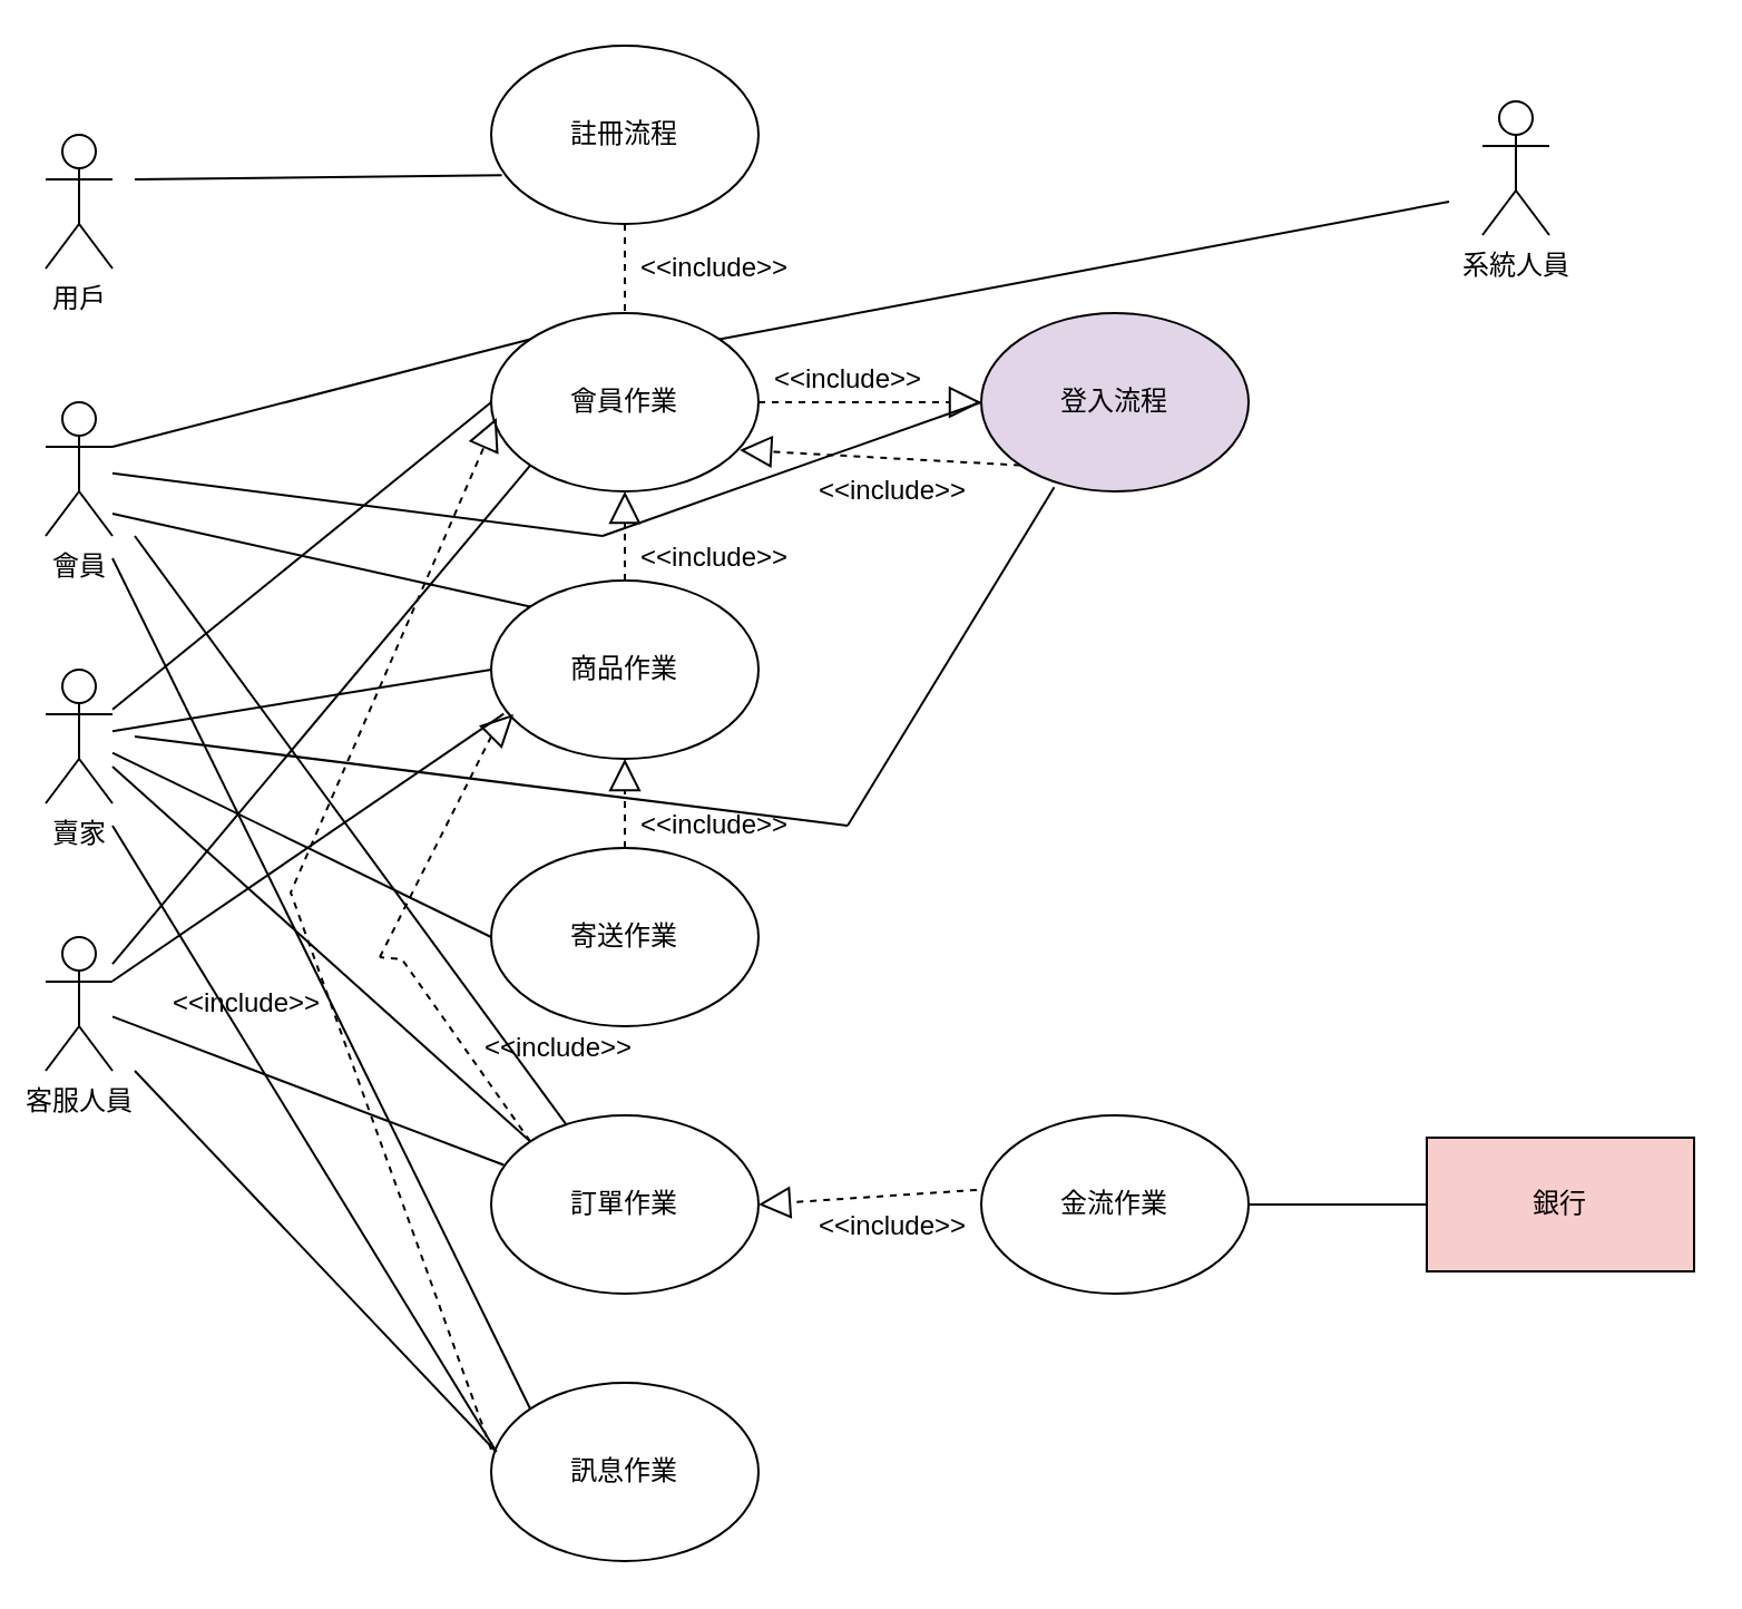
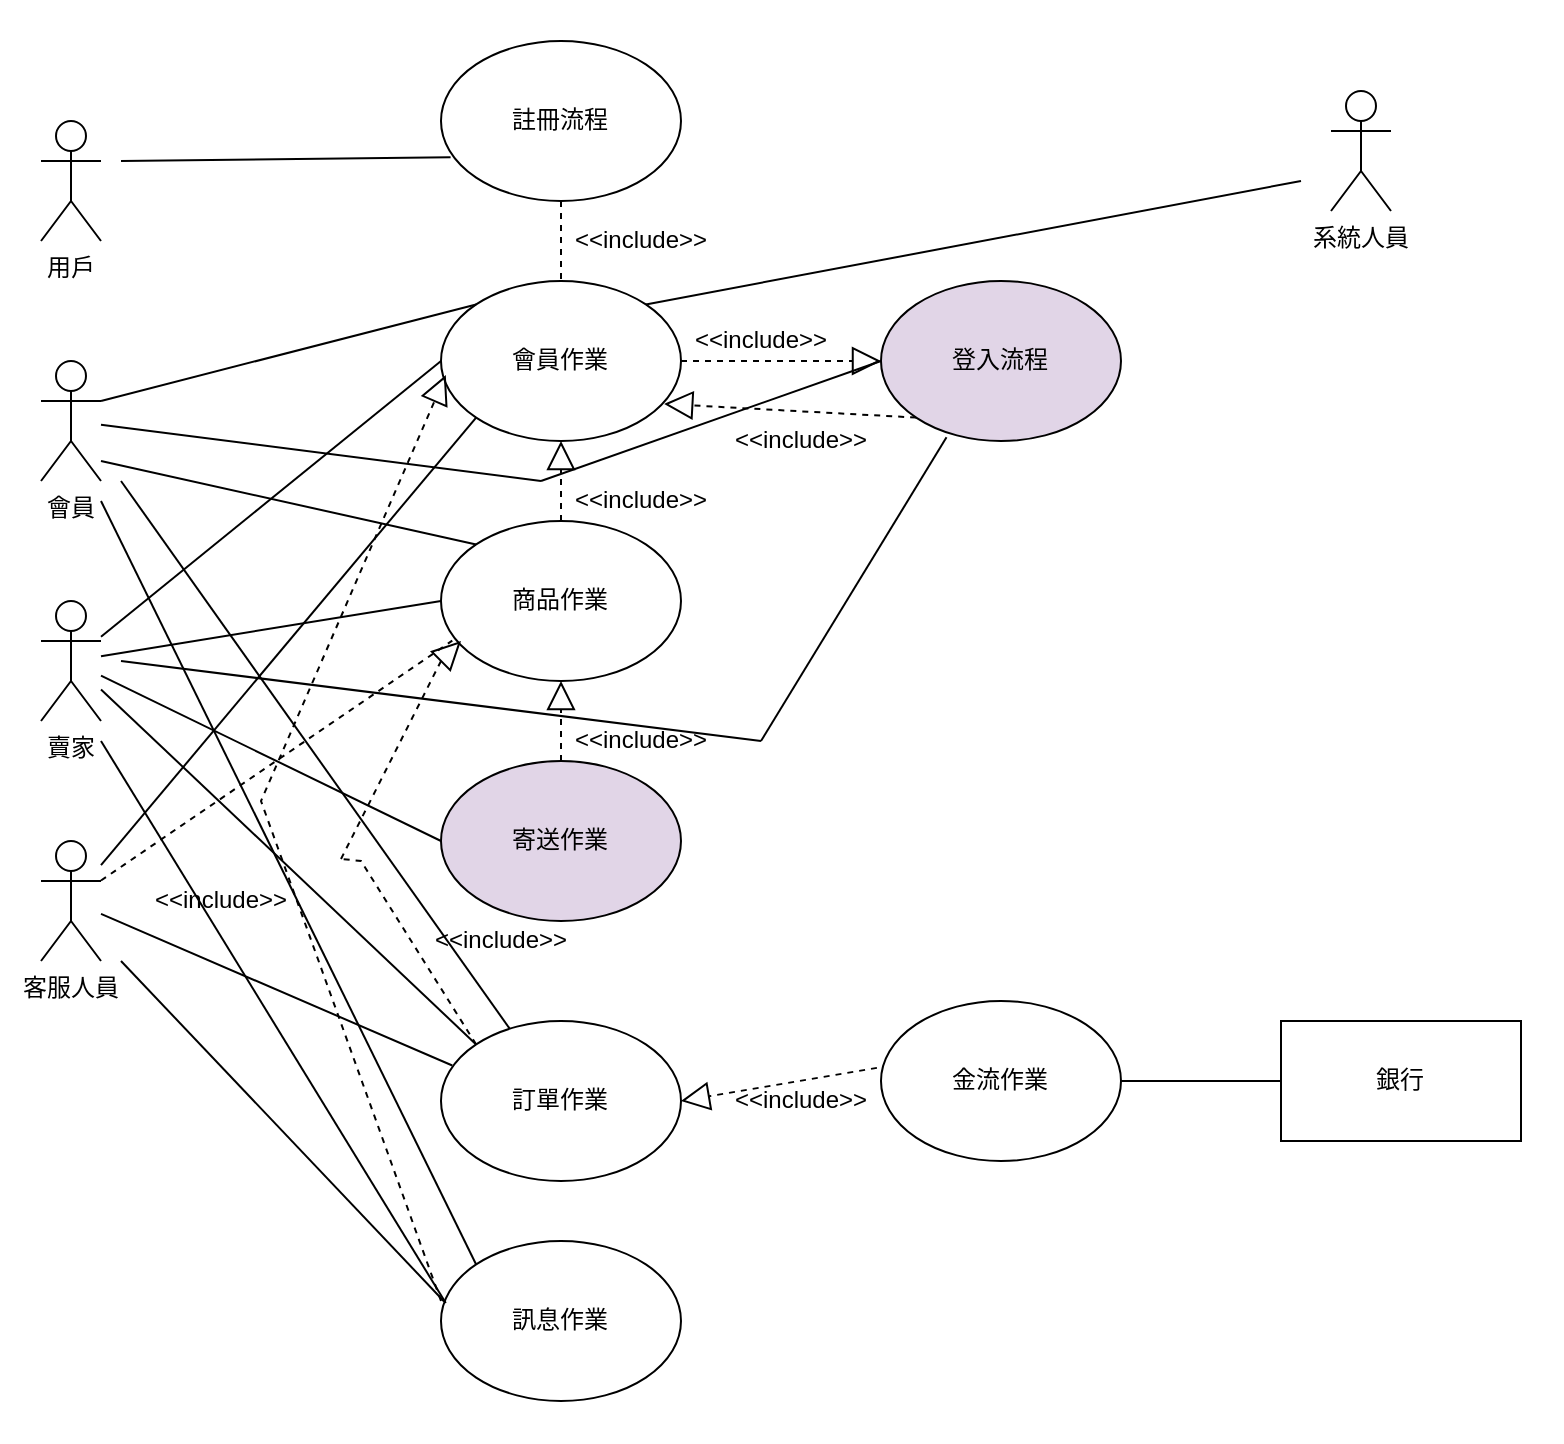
  <mxCell id="0" />
  <mxCell id="1" parent="0" />
  <mxCell id="2" value="用戶" style="shape=umlActor;verticalLabelPosition=bottom;verticalAlign=top;html=1;outlineConnect=0;" parent="1" vertex="1"><mxGeometry x="20" y="60" width="30" height="60" as="geometry" /></mxCell>
  <mxCell id="3" value="會員" style="shape=umlActor;verticalLabelPosition=bottom;verticalAlign=top;html=1;outlineConnect=0;" parent="1" vertex="1"><mxGeometry x="20" y="180" width="30" height="60" as="geometry" /></mxCell>
  <mxCell id="4" value="註冊流程" style="ellipse;whiteSpace=wrap;html=1;" parent="1" vertex="1"><mxGeometry x="220" width="120" height="80" as="geometry" y="20" /></mxCell>
  <mxCell id="5" value="會員作業" style="ellipse;whiteSpace=wrap;html=1;" parent="1" vertex="1"><mxGeometry x="220" y="140" width="120" height="80" as="geometry" /></mxCell>
  <mxCell id="6" value="商品作業" style="ellipse;whiteSpace=wrap;html=1;" parent="1" vertex="1"><mxGeometry x="220" y="260" width="120" height="80" as="geometry" /></mxCell>
- <mxCell id="7" value="寄送作業" style="ellipse;whiteSpace=wrap;html=1;" parent="1" vertex="1"><mxGeometry x="220" y="380" width="120" height="80" as="geometry" /></mxCell>
- <mxCell id="8" value="訂單作業" style="ellipse;whiteSpace=wrap;html=1;" parent="1" vertex="1"><mxGeometry x="220" y="500" width="120" height="80" as="geometry" /></mxCell>
+ <mxCell id="7" value="寄送作業" style="ellipse;whiteSpace=wrap;html=1;fillColor=#e1d5e7;" parent="1" vertex="1"><mxGeometry x="220" y="380" width="120" height="80" as="geometry" /></mxCell>
+ <mxCell id="8" value="訂單作業" style="ellipse;whiteSpace=wrap;html=1;" parent="1" vertex="1"><mxGeometry x="220" y="510" width="120" height="80" as="geometry" /></mxCell>
  <mxCell id="9" value="訊息作業" style="ellipse;whiteSpace=wrap;html=1;" parent="1" vertex="1"><mxGeometry x="220" y="620" width="120" height="80" as="geometry" /></mxCell>
  <mxCell id="10" value="" style="endArrow=none;html=1;rounded=0;exitX=0.04;exitY=0.727;exitDx=0;exitDy=0;exitPerimeter=0;" parent="1" source="4" edge="1"><mxGeometry width="50" height="50" relative="1" as="geometry"><mxPoint x="390" y="360" as="sourcePoint" /><mxPoint x="60" y="80" as="targetPoint" /></mxGeometry></mxCell>
  <mxCell id="11" value="金流作業" style="ellipse;whiteSpace=wrap;html=1;" vertex="1" parent="1"><mxGeometry x="440" y="500" width="120" height="80" as="geometry" /></mxCell>
  <mxCell id="12" value="登入流程" style="ellipse;whiteSpace=wrap;html=1;fillColor=#e1d5e7;" vertex="1" parent="1"><mxGeometry x="440" y="140" width="120" height="80" as="geometry" /></mxCell>
  <mxCell id="13" value="賣家" style="shape=umlActor;verticalLabelPosition=bottom;verticalAlign=top;html=1;outlineConnect=0;" vertex="1" parent="1"><mxGeometry x="20" y="300" width="30" height="60" as="geometry" /></mxCell>
  <mxCell id="14" value="客服人員" style="shape=umlActor;verticalLabelPosition=bottom;verticalAlign=top;html=1;outlineConnect=0;" vertex="1" parent="1"><mxGeometry x="20" y="420" width="30" height="60" as="geometry" /></mxCell>
  <mxCell id="15" value="" style="endArrow=none;html=1;rounded=0;exitX=1;exitY=0.333;exitDx=0;exitDy=0;exitPerimeter=0;entryX=0;entryY=0;entryDx=0;entryDy=0;" edge="1" parent="1" source="3" target="5"><mxGeometry width="50" height="50" relative="1" as="geometry"><mxPoint x="340" y="270" as="sourcePoint" /><mxPoint x="390" y="220" as="targetPoint" /></mxGeometry></mxCell>
  <mxCell id="16" value="" style="endArrow=none;html=1;rounded=0;" edge="1" parent="1" source="3"><mxGeometry width="50" height="50" relative="1" as="geometry"><mxPoint x="340" y="270" as="sourcePoint" /><mxPoint x="270" y="240" as="targetPoint" /></mxGeometry></mxCell>
  <mxCell id="17" value="" style="endArrow=none;html=1;rounded=0;entryX=0;entryY=0.5;entryDx=0;entryDy=0;" edge="1" parent="1" target="12"><mxGeometry width="50" height="50" relative="1" as="geometry"><mxPoint x="270" y="240" as="sourcePoint" /><mxPoint x="390" y="220" as="targetPoint" /></mxGeometry></mxCell>
  <mxCell id="18" value="" style="endArrow=none;html=1;rounded=0;entryX=0;entryY=0;entryDx=0;entryDy=0;" edge="1" parent="1" target="6"><mxGeometry width="50" height="50" relative="1" as="geometry"><mxPoint x="50" y="230" as="sourcePoint" /><mxPoint x="390" y="220" as="targetPoint" /></mxGeometry></mxCell>
  <mxCell id="19" value="" style="endArrow=none;html=1;rounded=0;" edge="1" parent="1" source="8"><mxGeometry width="50" height="50" relative="1" as="geometry"><mxPoint x="340" y="270" as="sourcePoint" /><mxPoint x="60" y="240" as="targetPoint" /></mxGeometry></mxCell>
  <mxCell id="20" value="" style="endArrow=none;html=1;rounded=0;exitX=0;exitY=0;exitDx=0;exitDy=0;" edge="1" parent="1" source="9"><mxGeometry width="50" height="50" relative="1" as="geometry"><mxPoint x="340" y="440" as="sourcePoint" /><mxPoint x="50" y="250" as="targetPoint" /></mxGeometry></mxCell>
  <mxCell id="21" value="" style="endArrow=none;html=1;rounded=0;entryX=0;entryY=0.5;entryDx=0;entryDy=0;" edge="1" parent="1" source="13" target="5"><mxGeometry width="50" height="50" relative="1" as="geometry"><mxPoint x="340" y="440" as="sourcePoint" /><mxPoint x="390" y="390" as="targetPoint" /></mxGeometry></mxCell>
  <mxCell id="22" value="" style="endArrow=none;html=1;rounded=0;entryX=0;entryY=0.5;entryDx=0;entryDy=0;" edge="1" parent="1" source="13" target="6"><mxGeometry width="50" height="50" relative="1" as="geometry"><mxPoint x="340" y="380" as="sourcePoint" /><mxPoint x="390" y="330" as="targetPoint" /></mxGeometry></mxCell>
  <mxCell id="23" value="" style="endArrow=none;html=1;rounded=0;exitX=0;exitY=0.5;exitDx=0;exitDy=0;" edge="1" parent="1" source="7" target="13"><mxGeometry width="50" height="50" relative="1" as="geometry"><mxPoint x="340" y="380" as="sourcePoint" /><mxPoint x="390" y="330" as="targetPoint" /></mxGeometry></mxCell>
  <mxCell id="24" value="" style="endArrow=none;html=1;rounded=0;exitX=0;exitY=0;exitDx=0;exitDy=0;" edge="1" parent="1" source="8" target="13"><mxGeometry width="50" height="50" relative="1" as="geometry"><mxPoint x="340" y="380" as="sourcePoint" /><mxPoint x="390" y="330" as="targetPoint" /></mxGeometry></mxCell>
  <mxCell id="25" value="" style="endArrow=none;html=1;rounded=0;entryX=0.02;entryY=0.388;entryDx=0;entryDy=0;entryPerimeter=0;" edge="1" parent="1" target="9"><mxGeometry width="50" height="50" relative="1" as="geometry"><mxPoint x="50" y="370" as="sourcePoint" /><mxPoint x="390" y="330" as="targetPoint" /><Array as="points" /></mxGeometry></mxCell>
  <mxCell id="26" value="" style="endArrow=none;html=1;rounded=0;entryX=0;entryY=1;entryDx=0;entryDy=0;" edge="1" parent="1" source="14" target="5"><mxGeometry width="50" height="50" relative="1" as="geometry"><mxPoint x="340" y="460" as="sourcePoint" /><mxPoint x="390" y="410" as="targetPoint" /></mxGeometry></mxCell>
- <mxCell id="27" value="" style="endArrow=none;html=1;rounded=0;entryX=0.047;entryY=0.748;entryDx=0;entryDy=0;entryPerimeter=0;" edge="1" parent="1" source="14" target="6"><mxGeometry width="50" height="50" relative="1" as="geometry"><mxPoint x="340" y="460" as="sourcePoint" /><mxPoint x="390" y="410" as="targetPoint" /></mxGeometry></mxCell>
+ <mxCell id="27" value="" style="endArrow=none;html=1;rounded=0;entryX=0.047;entryY=0.748;entryDx=0;entryDy=0;entryPerimeter=0;dashed=1;" edge="1" parent="1" source="14" target="6"><mxGeometry width="50" height="50" relative="1" as="geometry"><mxPoint x="340" y="460" as="sourcePoint" /><mxPoint x="390" y="410" as="targetPoint" /></mxGeometry></mxCell>
  <mxCell id="28" value="" style="endArrow=none;html=1;rounded=0;entryX=0.047;entryY=0.278;entryDx=0;entryDy=0;entryPerimeter=0;" edge="1" parent="1" source="14" target="8"><mxGeometry width="50" height="50" relative="1" as="geometry"><mxPoint x="340" y="460" as="sourcePoint" /><mxPoint x="390" y="410" as="targetPoint" /></mxGeometry></mxCell>
  <mxCell id="29" value="" style="endArrow=none;html=1;rounded=0;exitX=0.013;exitY=0.378;exitDx=0;exitDy=0;exitPerimeter=0;" edge="1" parent="1" source="9"><mxGeometry width="50" height="50" relative="1" as="geometry"><mxPoint x="340" y="460" as="sourcePoint" /><mxPoint x="60" y="480" as="targetPoint" /></mxGeometry></mxCell>
  <mxCell id="30" value="" style="endArrow=none;html=1;rounded=0;" edge="1" parent="1"><mxGeometry width="50" height="50" relative="1" as="geometry"><mxPoint x="380" y="370" as="sourcePoint" /><mxPoint x="60" y="330" as="targetPoint" /></mxGeometry></mxCell>
  <mxCell id="31" value="" style="endArrow=none;html=1;rounded=0;entryX=0.273;entryY=0.977;entryDx=0;entryDy=0;entryPerimeter=0;" edge="1" parent="1" target="12"><mxGeometry width="50" height="50" relative="1" as="geometry"><mxPoint x="380" y="370" as="sourcePoint" /><mxPoint x="430" y="340" as="targetPoint" /></mxGeometry></mxCell>
  <mxCell id="32" value="系統人員" style="shape=umlActor;verticalLabelPosition=bottom;verticalAlign=top;html=1;outlineConnect=0;" vertex="1" parent="1"><mxGeometry x="665" y="45" width="30" height="60" as="geometry" /></mxCell>
  <mxCell id="33" value="" style="endArrow=none;html=1;rounded=0;exitX=1;exitY=0;exitDx=0;exitDy=0;" edge="1" parent="1" source="5"><mxGeometry width="50" height="50" relative="1" as="geometry"><mxPoint x="340" y="360" as="sourcePoint" /><mxPoint x="650" y="90" as="targetPoint" /></mxGeometry></mxCell>
  <mxCell id="34" value="" style="endArrow=block;dashed=1;endFill=0;endSize=12;html=1;rounded=0;entryX=0.02;entryY=0.588;entryDx=0;entryDy=0;entryPerimeter=0;" edge="1" parent="1" target="5"><mxGeometry width="160" relative="1" as="geometry"><mxPoint x="220" y="650" as="sourcePoint" /><mxPoint x="440" y="340" as="targetPoint" /><Array as="points"><mxPoint x="130" y="400" /></Array></mxGeometry></mxCell>
  <mxCell id="35" value="" style="endArrow=block;dashed=1;endFill=0;endSize=12;html=1;rounded=0;exitX=0;exitY=0;exitDx=0;exitDy=0;startArrow=none;" edge="1" parent="1"><mxGeometry width="160" relative="1" as="geometry"><mxPoint x="170" y="429" as="sourcePoint" /><mxPoint x="230" y="320" as="targetPoint" /><Array as="points"><mxPoint x="220" y="330" /></Array></mxGeometry></mxCell>
  <mxCell id="36" value="" style="endArrow=block;dashed=1;endFill=0;endSize=12;html=1;rounded=0;exitX=0.5;exitY=0;exitDx=0;exitDy=0;entryX=0.5;entryY=1;entryDx=0;entryDy=0;" edge="1" parent="1" source="7" target="6"><mxGeometry width="160" relative="1" as="geometry"><mxPoint x="280" y="340" as="sourcePoint" /><mxPoint x="440" y="340" as="targetPoint" /></mxGeometry></mxCell>
  <mxCell id="37" value="" style="endArrow=block;dashed=1;endFill=0;endSize=12;html=1;rounded=0;entryX=1;entryY=0.5;entryDx=0;entryDy=0;exitX=-0.017;exitY=0.418;exitDx=0;exitDy=0;exitPerimeter=0;" edge="1" parent="1" source="11" target="8"><mxGeometry width="160" relative="1" as="geometry"><mxPoint x="280" y="340" as="sourcePoint" /><mxPoint x="440" y="340" as="targetPoint" /></mxGeometry></mxCell>
  <mxCell id="38" value="" style="endArrow=block;dashed=1;endFill=0;endSize=12;html=1;rounded=0;exitX=1;exitY=0.5;exitDx=0;exitDy=0;entryX=0;entryY=0.5;entryDx=0;entryDy=0;" edge="1" parent="1" source="5" target="12"><mxGeometry width="160" relative="1" as="geometry"><mxPoint x="280" y="340" as="sourcePoint" /><mxPoint x="440" y="340" as="targetPoint" /></mxGeometry></mxCell>
  <mxCell id="39" value="" style="endArrow=block;dashed=1;endFill=0;endSize=12;html=1;rounded=0;entryX=0.93;entryY=0.768;entryDx=0;entryDy=0;entryPerimeter=0;exitX=0;exitY=1;exitDx=0;exitDy=0;" edge="1" parent="1" source="12" target="5"><mxGeometry width="160" relative="1" as="geometry"><mxPoint x="280" y="340" as="sourcePoint" /><mxPoint x="440" y="340" as="targetPoint" /></mxGeometry></mxCell>
  <mxCell id="40" value="" style="endArrow=none;dashed=1;endFill=0;endSize=12;html=1;rounded=0;exitX=0.5;exitY=1;exitDx=0;exitDy=0;" edge="1" parent="1" source="4" target="5"><mxGeometry width="160" relative="1" as="geometry"><mxPoint x="280" y="340" as="sourcePoint" /><mxPoint x="440" y="340" as="targetPoint" /></mxGeometry></mxCell>
  <mxCell id="41" value="" style="endArrow=block;dashed=1;endFill=0;endSize=12;html=1;rounded=0;entryX=0.5;entryY=1;entryDx=0;entryDy=0;" edge="1" parent="1" target="5"><mxGeometry width="160" relative="1" as="geometry"><mxPoint x="280" y="260" as="sourcePoint" /><mxPoint x="440" y="340" as="targetPoint" /></mxGeometry></mxCell>
  <mxCell id="42" value="&amp;lt;&amp;lt;include&amp;gt;&amp;gt;" style="text;html=1;align=center;verticalAlign=middle;resizable=0;points=[];autosize=1;strokeColor=none;fillColor=none;" vertex="1" parent="1"><mxGeometry x="340" y="160" width="80" height="20" as="geometry" /></mxCell>
  <mxCell id="43" value="&amp;lt;&amp;lt;include&amp;gt;&amp;gt;" style="text;html=1;align=center;verticalAlign=middle;resizable=0;points=[];autosize=1;strokeColor=none;fillColor=none;" vertex="1" parent="1"><mxGeometry x="360" y="210" width="80" height="20" as="geometry" /></mxCell>
  <mxCell id="44" value="&amp;lt;&amp;lt;include&amp;gt;&amp;gt;" style="text;html=1;align=center;verticalAlign=middle;resizable=0;points=[];autosize=1;strokeColor=none;fillColor=none;" vertex="1" parent="1"><mxGeometry x="280" y="240" width="80" height="20" as="geometry" /></mxCell>
  <mxCell id="45" value="&amp;lt;&amp;lt;include&amp;gt;&amp;gt;" style="text;html=1;align=center;verticalAlign=middle;resizable=0;points=[];autosize=1;strokeColor=none;fillColor=none;" vertex="1" parent="1"><mxGeometry x="360" y="540" width="80" height="20" as="geometry" /></mxCell>
  <mxCell id="46" value="" style="endArrow=none;dashed=1;endFill=0;endSize=12;html=1;rounded=0;exitX=0;exitY=0;exitDx=0;exitDy=0;" edge="1" parent="1" source="8"><mxGeometry width="160" relative="1" as="geometry"><mxPoint x="237.574" y="511.716" as="sourcePoint" /><mxPoint x="170" y="429" as="targetPoint" /><Array as="points"><mxPoint x="180" y="430" /></Array></mxGeometry></mxCell>
  <mxCell id="47" value="&amp;lt;&amp;lt;include&amp;gt;&amp;gt;" style="text;html=1;align=center;verticalAlign=middle;resizable=0;points=[];autosize=1;strokeColor=none;fillColor=none;" vertex="1" parent="1"><mxGeometry x="210" y="460" width="80" height="20" as="geometry" /></mxCell>
  <mxCell id="48" value="&amp;lt;&amp;lt;include&amp;gt;&amp;gt;" style="text;html=1;align=center;verticalAlign=middle;resizable=0;points=[];autosize=1;strokeColor=none;fillColor=none;" vertex="1" parent="1"><mxGeometry x="70" y="440" width="80" height="20" as="geometry" /></mxCell>
  <mxCell id="49" value="&amp;lt;&amp;lt;include&amp;gt;&amp;gt;" style="text;html=1;align=center;verticalAlign=middle;resizable=0;points=[];autosize=1;strokeColor=none;fillColor=none;" vertex="1" parent="1"><mxGeometry x="280" y="110" width="80" height="20" as="geometry" /></mxCell>
  <mxCell id="50" value="&amp;lt;&amp;lt;include&amp;gt;&amp;gt;" style="text;html=1;align=center;verticalAlign=middle;resizable=0;points=[];autosize=1;strokeColor=none;fillColor=none;" vertex="1" parent="1"><mxGeometry x="280" y="360" width="80" height="20" as="geometry" /></mxCell>
- <mxCell id="51" value="銀行" style="rounded=0;whiteSpace=wrap;html=1;fillColor=#f8cecc;" vertex="1" parent="1"><mxGeometry x="640" y="510" width="120" height="60" as="geometry" /></mxCell>
+ <mxCell id="51" value="銀行" style="rounded=0;whiteSpace=wrap;html=1;" vertex="1" parent="1"><mxGeometry x="640" y="510" width="120" height="60" as="geometry" /></mxCell>
  <mxCell id="52" value="" style="endArrow=none;html=1;rounded=0;entryX=0;entryY=0.5;entryDx=0;entryDy=0;exitX=1;exitY=0.5;exitDx=0;exitDy=0;" edge="1" parent="1" source="11" target="51"><mxGeometry width="50" height="50" relative="1" as="geometry"><mxPoint x="340" y="350" as="sourcePoint" /><mxPoint x="390" y="300" as="targetPoint" /></mxGeometry></mxCell>
